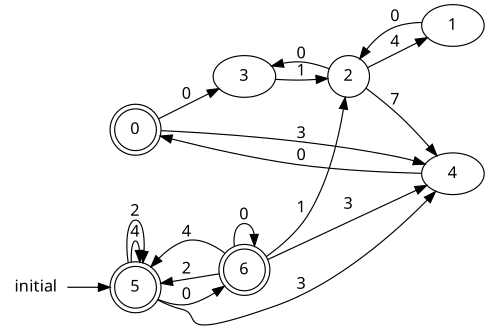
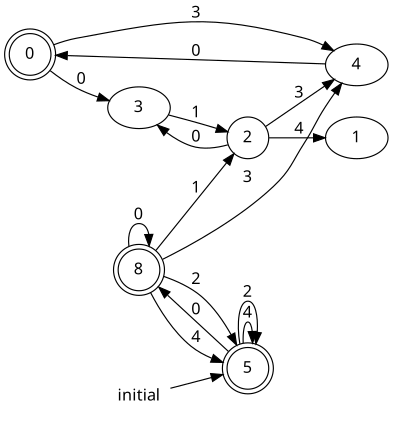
  digraph {
    fontname="Noto Sans"
    rankdir=LR
    node [fontname="Noto Sans"]
    edge [fontname="Noto Sans"]
    0 [shape=doublecircle]
    3
    4
    2 [shape=circle]
    1
    5 [shape=doublecircle]
-   6 [shape=doublecircle]
+   6 [shape=doublecircle label=8]
    initial [shape=plaintext]
    0 -> 3 [label=0]
    0 -> 4 [label=3]
    3 -> 2 [label=1]
    4 -> 0 [label=0]
    2 -> 3 [label=0]
-   2 -> 4 [label=7]
+   2 -> 4 [label=3]
    2 -> 1 [label=4]
-   1 -> 2 [label=0]
-   5 -> 4 [label=3]
    5 -> 5 [label=4]
    5 -> 5 [label=2]
    5 -> 6 [label=0]
    6 -> 4 [label=3]
    6 -> 2 [label=1]
    6 -> 5 [label=4]
    6 -> 5 [label=2]
    6 -> 6 [label=0]
    initial -> 5
  }
